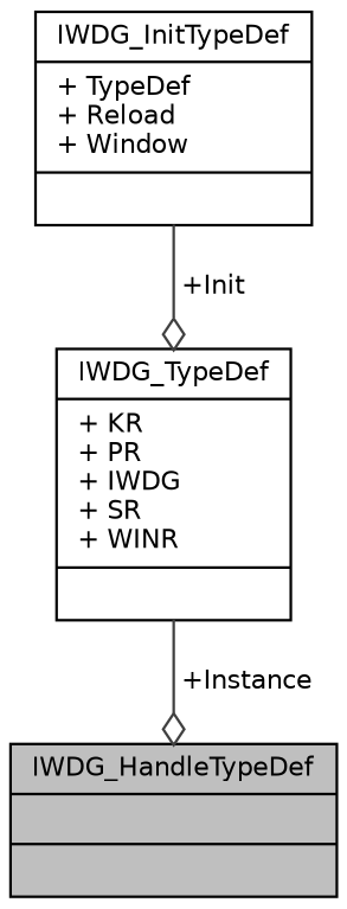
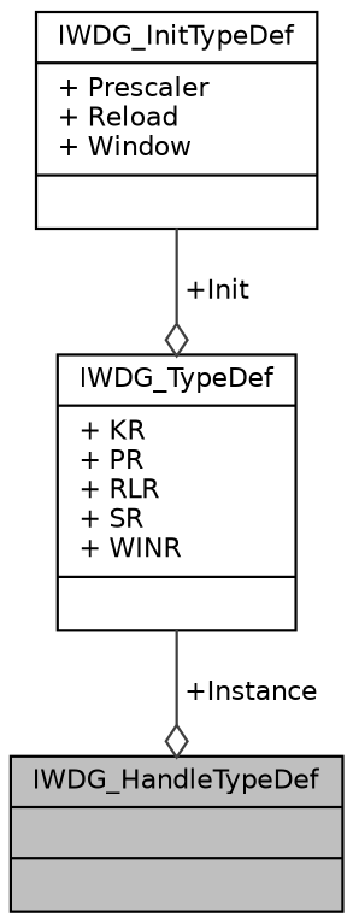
  digraph {
    node [color=black fillcolor=white fontname=Helvetica fontsize=10 shape=record style=filled]
    edge [arrowhead=odiamond color=grey25 fontname=Helvetica fontsize=10 labelfontname=Helvetica labelfontsize=10 style=solid]
    n1 [fillcolor=grey75 fontcolor=black height=0.2 label="{IWDG_HandleTypeDef\n||}" width=0.4]
-   n2 [height=0.2 label="{IWDG_InitTypeDef\n|+ TypeDef\l+ Reload\l+ Window\l|}" width=0.4]
-   n3 [height=0.2 label="{IWDG_TypeDef\n|+ KR\l+ PR\l+ IWDG\l+ SR\l+ WINR\l|}" width=0.4]
+   n2 [height=0.2 label="{IWDG_InitTypeDef\n|+ Prescaler\l+ Reload\l+ Window\l|}" width=0.4]
+   n3 [height=0.2 label="{IWDG_TypeDef\n|+ KR\l+ PR\l+ RLR\l+ SR\l+ WINR\l|}" width=0.4]
    n2 -> n3 [label=" +Init"]
    n3 -> n1 [label=" +Instance"]
  }
